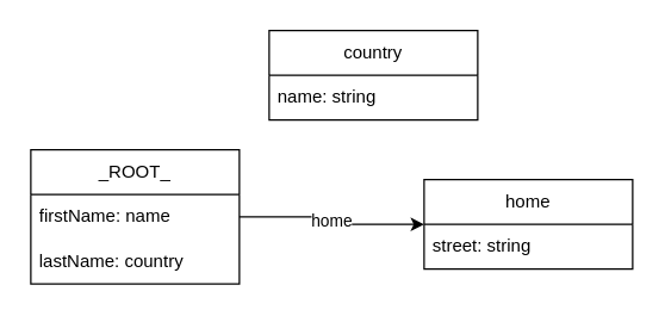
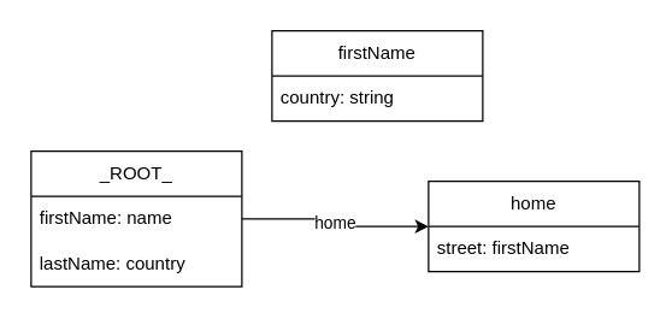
  <mxCell id="0" />
  <mxCell id="1" parent="0" />
  <mxCell id="2" value="home" style="edgeStyle=orthogonalEdgeStyle;rounded=0;orthogonalLoop=1;jettySize=auto;html=1;" edge="1" parent="1" source="3" target="6"><mxGeometry relative="1" as="geometry" /></mxCell>
  <mxCell id="3" value="_ROOT_" style="swimlane;fontStyle=0;childLayout=stackLayout;horizontal=1;startSize=30;horizontalStack=0;resizeParent=1;resizeParentMax=0;resizeLast=0;collapsible=1;marginBottom=0;whiteSpace=wrap;html=1;" parent="1" vertex="1"><mxGeometry x="20" y="100" width="140" height="90" as="geometry" /></mxCell>
  <mxCell id="4" value="firstName: name" style="text;strokeColor=none;fillColor=none;align=left;verticalAlign=middle;spacingLeft=4;spacingRight=4;overflow=hidden;points=[[0,0.5],[1,0.5]];portConstraint=eastwest;rotatable=0;whiteSpace=wrap;html=1;" parent="3" vertex="1"><mxGeometry y="30" width="140" height="30" as="geometry" /></mxCell>
  <mxCell id="5" value="lastName: country" style="text;strokeColor=none;fillColor=none;align=left;verticalAlign=middle;spacingLeft=4;spacingRight=4;overflow=hidden;points=[[0,0.5],[1,0.5]];portConstraint=eastwest;rotatable=0;whiteSpace=wrap;html=1;" parent="3" vertex="1"><mxGeometry y="60" width="140" height="30" as="geometry" /></mxCell>
  <mxCell id="6" value="home" style="swimlane;fontStyle=0;childLayout=stackLayout;horizontal=1;startSize=30;horizontalStack=0;resizeParent=1;resizeParentMax=0;resizeLast=0;collapsible=1;marginBottom=0;whiteSpace=wrap;html=1;" parent="1" vertex="1"><mxGeometry x="284" y="120" width="140" height="60" as="geometry" /></mxCell>
- <mxCell id="7" value="street: string" style="text;strokeColor=none;fillColor=none;align=left;verticalAlign=middle;spacingLeft=4;spacingRight=4;overflow=hidden;points=[[0,0.5],[1,0.5]];portConstraint=eastwest;rotatable=0;whiteSpace=wrap;html=1;" parent="6" vertex="1"><mxGeometry y="30" width="140" height="30" as="geometry" /></mxCell>
- <mxCell id="8" value="country" style="swimlane;fontStyle=0;childLayout=stackLayout;horizontal=1;startSize=30;horizontalStack=0;resizeParent=1;resizeParentMax=0;resizeLast=0;collapsible=1;marginBottom=0;whiteSpace=wrap;html=1;" parent="1" vertex="1"><mxGeometry x="180" y="20" width="140" height="60" as="geometry" /></mxCell>
- <mxCell id="9" value="name: string" style="text;strokeColor=none;fillColor=none;align=left;verticalAlign=middle;spacingLeft=4;spacingRight=4;overflow=hidden;points=[[0,0.5],[1,0.5]];portConstraint=eastwest;rotatable=0;whiteSpace=wrap;html=1;" parent="8" vertex="1"><mxGeometry y="30" width="140" height="30" as="geometry" /></mxCell>
+ <mxCell id="7" value="street: firstName" style="text;strokeColor=none;fillColor=none;align=left;verticalAlign=middle;spacingLeft=4;spacingRight=4;overflow=hidden;points=[[0,0.5],[1,0.5]];portConstraint=eastwest;rotatable=0;whiteSpace=wrap;html=1;" parent="6" vertex="1"><mxGeometry y="30" width="140" height="30" as="geometry" /></mxCell>
+ <mxCell id="8" value="firstName" style="swimlane;fontStyle=0;childLayout=stackLayout;horizontal=1;startSize=30;horizontalStack=0;resizeParent=1;resizeParentMax=0;resizeLast=0;collapsible=1;marginBottom=0;whiteSpace=wrap;html=1;" parent="1" vertex="1"><mxGeometry x="180" y="20" width="140" height="60" as="geometry" /></mxCell>
+ <mxCell id="9" value="country: string" style="text;strokeColor=none;fillColor=none;align=left;verticalAlign=middle;spacingLeft=4;spacingRight=4;overflow=hidden;points=[[0,0.5],[1,0.5]];portConstraint=eastwest;rotatable=0;whiteSpace=wrap;html=1;" parent="8" vertex="1"><mxGeometry y="30" width="140" height="30" as="geometry" /></mxCell>
